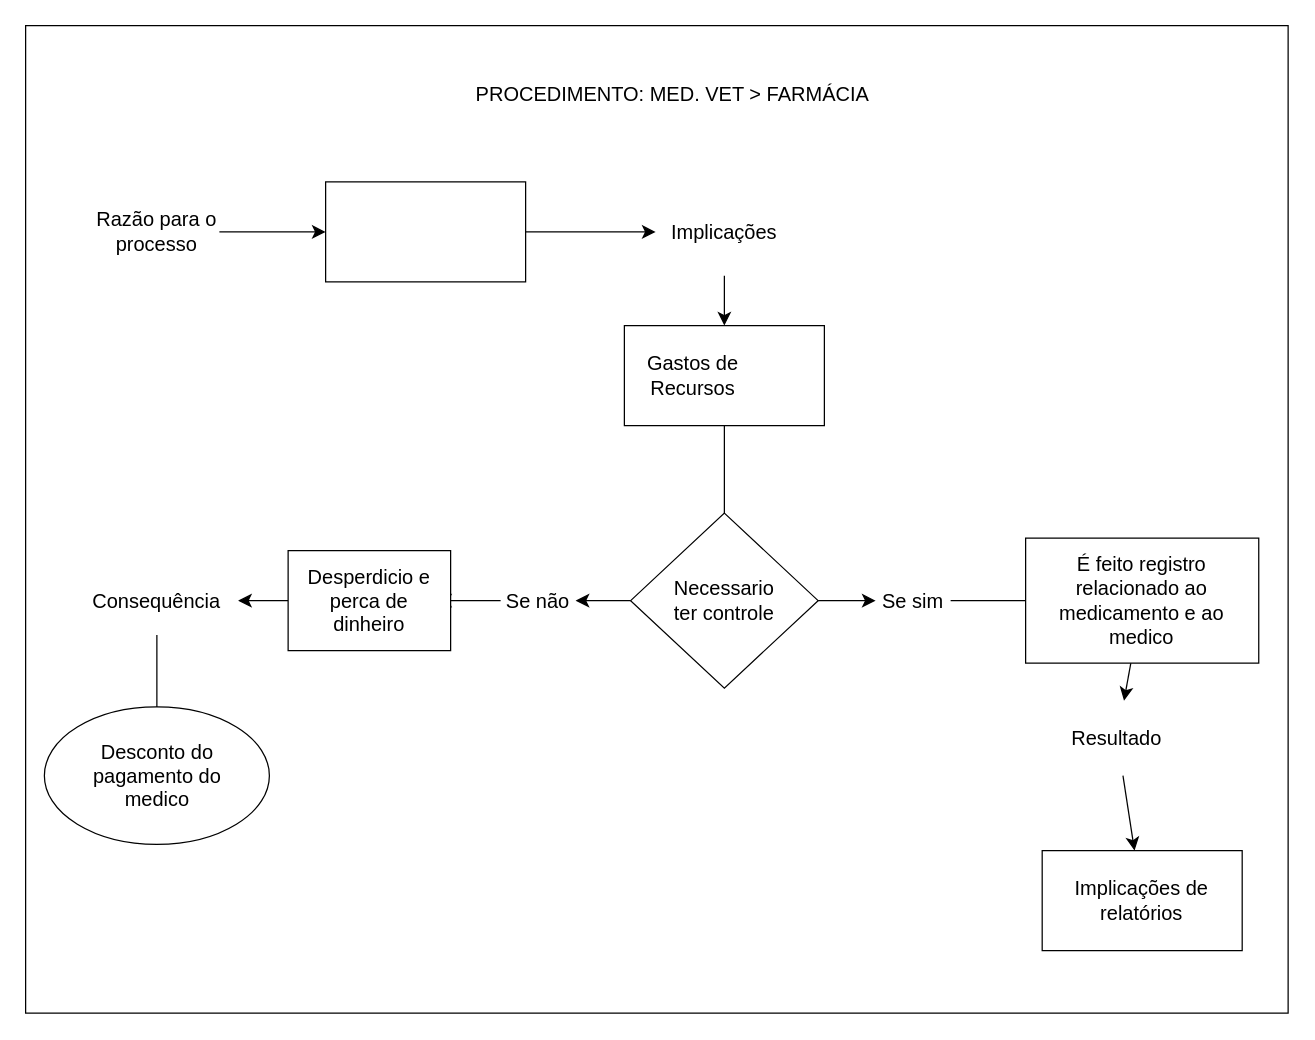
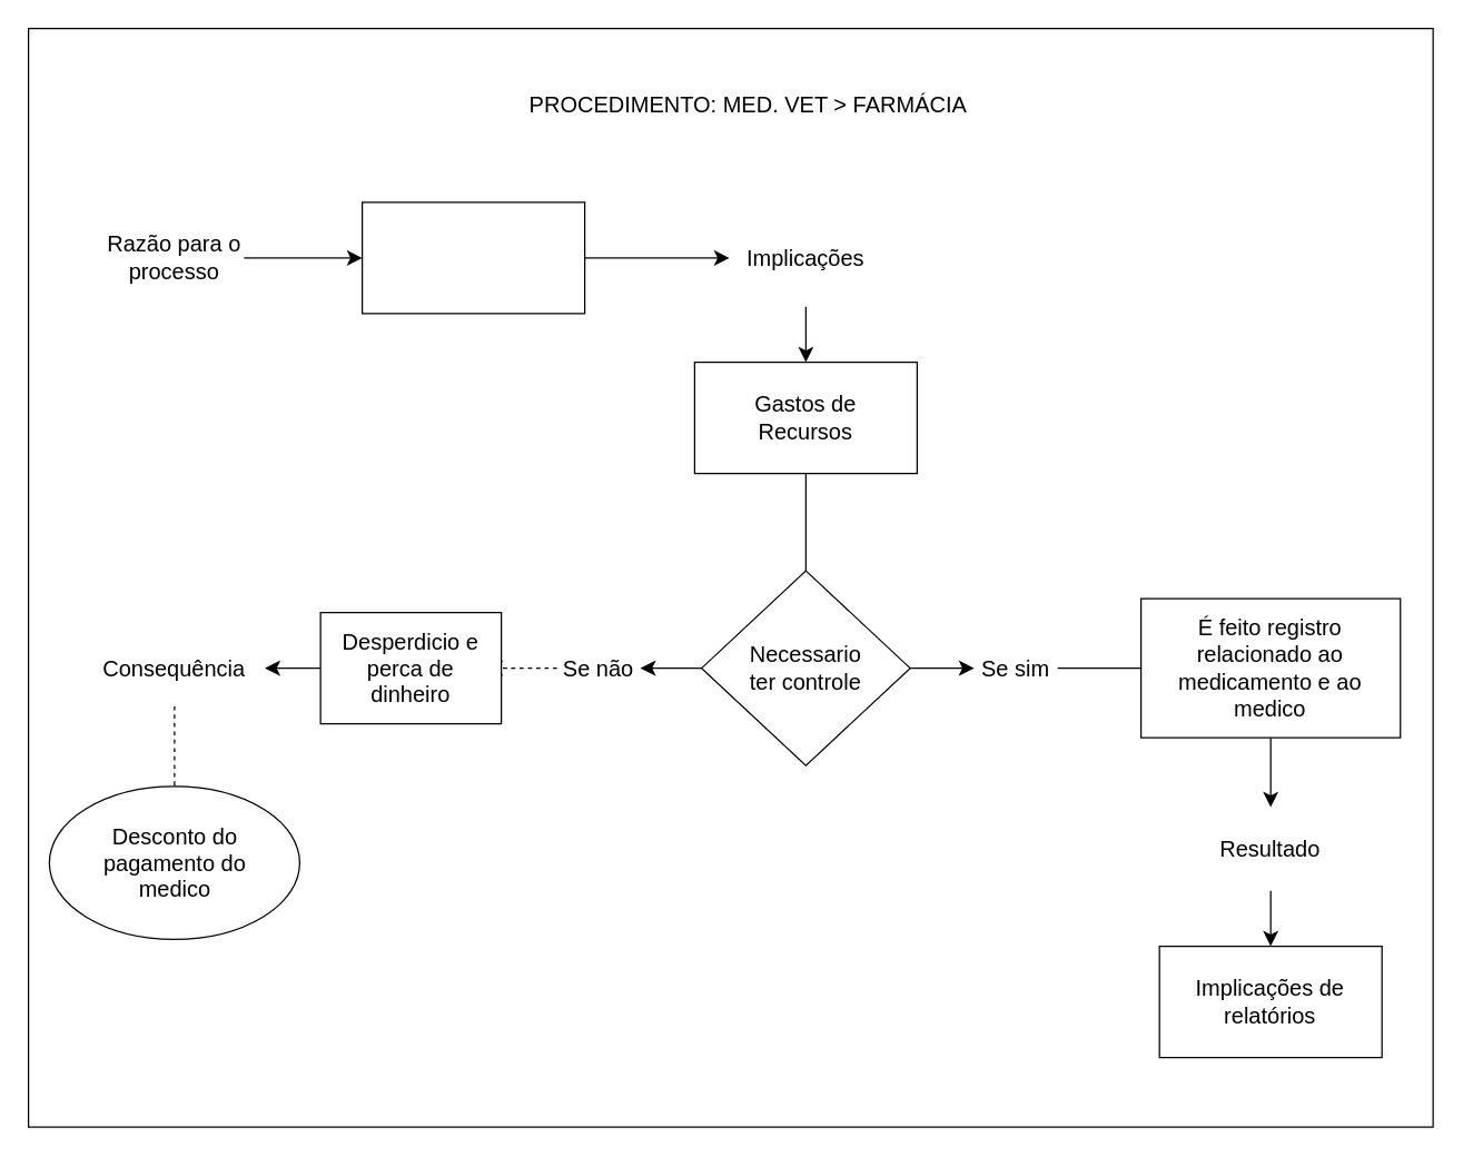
  <mxCell id="0" />
  <mxCell id="1" parent="0" />
  <mxCell id="2" value="" style="rounded=0;whiteSpace=wrap;html=1;" parent="1" vertex="1"><mxGeometry x="20" y="20" width="1010" height="790" as="geometry" /></mxCell>
  <mxCell id="3" value="" style="edgeStyle=none;curved=1;rounded=0;orthogonalLoop=1;jettySize=auto;html=1;fontSize=12;startSize=8;endSize=8;" parent="1" source="4" target="6" edge="1"><mxGeometry relative="1" as="geometry" /></mxCell>
  <mxCell id="4" value="" style="rounded=0;whiteSpace=wrap;html=1;" parent="1" vertex="1"><mxGeometry x="260" y="145" width="160" height="80" as="geometry" /></mxCell>
  <mxCell id="5" value="" style="edgeStyle=none;curved=1;rounded=0;orthogonalLoop=1;jettySize=auto;html=1;fontSize=12;startSize=8;endSize=8;" parent="1" source="6" target="8" edge="1"><mxGeometry relative="1" as="geometry" /></mxCell>
  <mxCell id="6" value="Implicações" style="text;strokeColor=none;align=center;fillColor=none;html=1;verticalAlign=middle;whiteSpace=wrap;rounded=0;fontSize=16;" parent="1" vertex="1"><mxGeometry x="524" y="150" width="110" height="70" as="geometry" /></mxCell>
  <mxCell id="7" value="" style="edgeStyle=none;curved=1;rounded=0;orthogonalLoop=1;jettySize=auto;html=1;fontSize=12;startSize=8;endSize=8;" parent="1" source="8" target="13" edge="1"><mxGeometry relative="1" as="geometry" /></mxCell>
  <mxCell id="8" value="" style="rounded=0;whiteSpace=wrap;html=1;" parent="1" vertex="1"><mxGeometry x="499" y="260" width="160" height="80" as="geometry" /></mxCell>
- <mxCell id="9" value="Gastos de Recursos" style="text;strokeColor=none;align=center;fillColor=none;html=1;verticalAlign=middle;whiteSpace=wrap;rounded=0;fontSize=16;" parent="1" vertex="1"><mxGeometry x="504" y="270" width="100" height="60" as="geometry" /></mxCell>
+ <mxCell id="9" value="Gastos de Recursos" style="text;strokeColor=none;align=center;fillColor=none;html=1;verticalAlign=middle;whiteSpace=wrap;rounded=0;fontSize=16;" parent="1" vertex="1"><mxGeometry x="529" y="270" width="100" height="60" as="geometry" /></mxCell>
  <mxCell id="10" value="" style="edgeStyle=none;curved=1;rounded=0;orthogonalLoop=1;jettySize=auto;html=1;fontSize=12;startSize=8;endSize=8;" parent="1" source="12" target="22" edge="1"><mxGeometry relative="1" as="geometry" /></mxCell>
  <mxCell id="11" value="" style="edgeStyle=none;curved=1;rounded=0;orthogonalLoop=1;jettySize=auto;html=1;fontSize=12;startSize=8;endSize=8;" parent="1" source="12" target="15" edge="1"><mxGeometry relative="1" as="geometry" /></mxCell>
  <mxCell id="12" value="" style="rhombus;whiteSpace=wrap;html=1;" parent="1" vertex="1"><mxGeometry x="504" y="410" width="150" height="140" as="geometry" /></mxCell>
  <mxCell id="13" value="Necessario ter controle" style="text;strokeColor=none;align=center;fillColor=none;html=1;verticalAlign=middle;whiteSpace=wrap;rounded=0;fontSize=16;" parent="1" vertex="1"><mxGeometry x="549" y="465" width="60" height="30" as="geometry" /></mxCell>
- <mxCell id="14" value="" style="edgeStyle=none;curved=1;rounded=0;orthogonalLoop=1;jettySize=auto;html=1;fontSize=12;startSize=8;endSize=8;" parent="1" source="15" target="18" edge="1"><mxGeometry relative="1" as="geometry" /></mxCell>
+ <mxCell id="14" value="" style="edgeStyle=none;curved=1;rounded=0;orthogonalLoop=1;jettySize=auto;html=1;fontSize=12;startSize=8;endSize=8;dashed=1;" parent="1" source="15" target="18" edge="1"><mxGeometry relative="1" as="geometry" /></mxCell>
  <mxCell id="15" value="Se não" style="text;strokeColor=none;align=center;fillColor=none;html=1;verticalAlign=middle;whiteSpace=wrap;rounded=0;fontSize=16;" parent="1" vertex="1"><mxGeometry x="400" y="465" width="60" height="30" as="geometry" /></mxCell>
  <mxCell id="16" value="" style="edgeStyle=none;curved=1;rounded=0;orthogonalLoop=1;jettySize=auto;html=1;fontSize=12;startSize=8;endSize=8;" parent="1" source="17" target="20" edge="1"><mxGeometry relative="1" as="geometry" /></mxCell>
  <mxCell id="17" value="" style="rounded=0;whiteSpace=wrap;html=1;" parent="1" vertex="1"><mxGeometry x="230" y="440" width="130" height="80" as="geometry" /></mxCell>
  <mxCell id="18" value="Desperdicio e perca de dinheiro" style="text;strokeColor=none;align=center;fillColor=none;html=1;verticalAlign=middle;whiteSpace=wrap;rounded=0;fontSize=16;" parent="1" vertex="1"><mxGeometry x="240" y="440" width="110" height="80" as="geometry" /></mxCell>
- <mxCell id="19" value="" style="edgeStyle=none;curved=1;rounded=0;orthogonalLoop=1;jettySize=auto;html=1;fontSize=12;startSize=8;endSize=8;" parent="1" source="20" target="30" edge="1"><mxGeometry relative="1" as="geometry" /></mxCell>
+ <mxCell id="19" value="" style="edgeStyle=none;curved=1;rounded=0;orthogonalLoop=1;jettySize=auto;html=1;fontSize=12;startSize=8;endSize=8;dashed=1;" parent="1" source="20" target="30" edge="1"><mxGeometry relative="1" as="geometry" /></mxCell>
  <mxCell id="20" value="Consequê&lt;span style=&quot;background-color: transparent; color: light-dark(rgb(0, 0, 0), rgb(255, 255, 255));&quot;&gt;ncia&lt;/span&gt;" style="text;strokeColor=none;align=center;fillColor=none;html=1;verticalAlign=middle;whiteSpace=wrap;rounded=0;fontSize=16;" parent="1" vertex="1"><mxGeometry x="60" y="452.5" width="130" height="55" as="geometry" /></mxCell>
  <mxCell id="21" value="" style="edgeStyle=none;curved=1;rounded=0;orthogonalLoop=1;jettySize=auto;html=1;fontSize=12;startSize=8;endSize=8;" parent="1" source="22" target="25" edge="1"><mxGeometry relative="1" as="geometry" /></mxCell>
  <mxCell id="22" value="Se sim" style="text;strokeColor=none;align=center;fillColor=none;html=1;verticalAlign=middle;whiteSpace=wrap;rounded=0;fontSize=16;" parent="1" vertex="1"><mxGeometry x="700" y="465" width="60" height="30" as="geometry" /></mxCell>
  <mxCell id="23" value="" style="edgeStyle=none;curved=1;rounded=0;orthogonalLoop=1;jettySize=auto;html=1;fontSize=12;startSize=8;endSize=8;" parent="1" source="24" target="33" edge="1"><mxGeometry relative="1" as="geometry" /></mxCell>
  <mxCell id="24" value="" style="whiteSpace=wrap;html=1;" parent="1" vertex="1"><mxGeometry x="820" y="430" width="186.5" height="100" as="geometry" /></mxCell>
  <mxCell id="25" value="É feito registro relacionado ao medicamento e ao medico" style="text;strokeColor=none;align=center;fillColor=none;html=1;verticalAlign=middle;whiteSpace=wrap;rounded=0;fontSize=16;" parent="1" vertex="1"><mxGeometry x="833.25" y="435" width="160" height="90" as="geometry" /></mxCell>
  <mxCell id="26" value="PROCEDIMENTO: MED. VET &amp;gt; FARMÁCIA&amp;nbsp;" style="text;strokeColor=none;align=center;fillColor=none;html=1;verticalAlign=middle;whiteSpace=wrap;rounded=0;fontSize=16;" parent="1" vertex="1"><mxGeometry x="315" y="50" width="450" height="50" as="geometry" /></mxCell>
  <mxCell id="27" value="" style="edgeStyle=none;curved=1;rounded=0;orthogonalLoop=1;jettySize=auto;html=1;fontSize=12;startSize=8;endSize=8;" parent="1" source="28" target="4" edge="1"><mxGeometry relative="1" as="geometry" /></mxCell>
  <mxCell id="28" value="Razão para o processo" style="text;strokeColor=none;fillColor=none;html=1;align=center;verticalAlign=middle;whiteSpace=wrap;rounded=0;fontSize=16;" parent="1" vertex="1"><mxGeometry x="75" y="150" width="100" height="70" as="geometry" /></mxCell>
  <mxCell id="29" value="" style="ellipse;whiteSpace=wrap;html=1;" parent="1" vertex="1"><mxGeometry x="35" y="565" width="180" height="110" as="geometry" /></mxCell>
  <mxCell id="30" value="Desconto do pagamento do medico" style="text;strokeColor=none;align=center;fillColor=none;html=1;verticalAlign=middle;whiteSpace=wrap;rounded=0;fontSize=16;" parent="1" vertex="1"><mxGeometry x="62.5" y="590" width="125" height="60" as="geometry" /></mxCell>
  <mxCell id="31" style="edgeStyle=none;curved=1;rounded=0;orthogonalLoop=1;jettySize=auto;html=1;exitX=0.5;exitY=1;exitDx=0;exitDy=0;fontSize=12;startSize=8;endSize=8;" parent="1" source="2" target="2" edge="1"><mxGeometry relative="1" as="geometry" /></mxCell>
  <mxCell id="32" value="" style="edgeStyle=none;curved=1;rounded=0;orthogonalLoop=1;jettySize=auto;html=1;fontSize=12;startSize=8;endSize=8;" parent="1" source="33" target="34" edge="1"><mxGeometry relative="1" as="geometry" /></mxCell>
- <mxCell id="33" value="Resultado" style="text;strokeColor=none;fillColor=none;html=1;align=center;verticalAlign=middle;whiteSpace=wrap;rounded=0;fontSize=16;" parent="1" vertex="1"><mxGeometry x="838.25" y="560" width="110" height="60" as="geometry" /></mxCell>
+ <mxCell id="33" value="Resultado" style="text;strokeColor=none;fillColor=none;html=1;align=center;verticalAlign=middle;whiteSpace=wrap;rounded=0;fontSize=16;" parent="1" vertex="1"><mxGeometry x="858.25" y="580" width="110" height="60" as="geometry" /></mxCell>
  <mxCell id="34" value="" style="rounded=0;whiteSpace=wrap;html=1;" parent="1" vertex="1"><mxGeometry x="833.25" y="680" width="160" height="80" as="geometry" /></mxCell>
  <mxCell id="35" value="Implicações de relatórios" style="text;strokeColor=none;fillColor=none;html=1;align=center;verticalAlign=middle;whiteSpace=wrap;rounded=0;fontSize=16;" parent="1" vertex="1"><mxGeometry x="858.25" y="680" width="110" height="80" as="geometry" /></mxCell>
